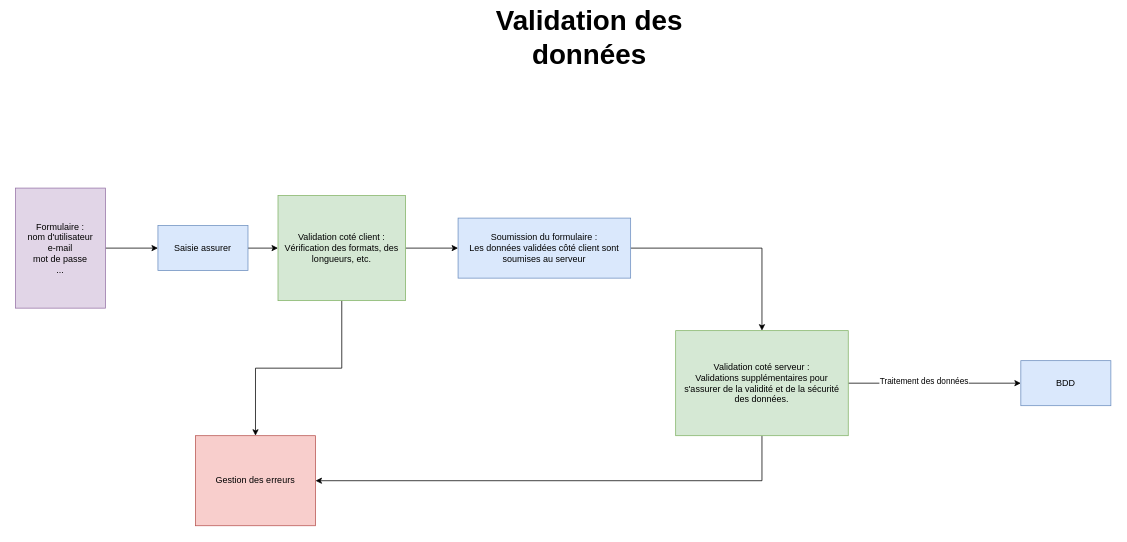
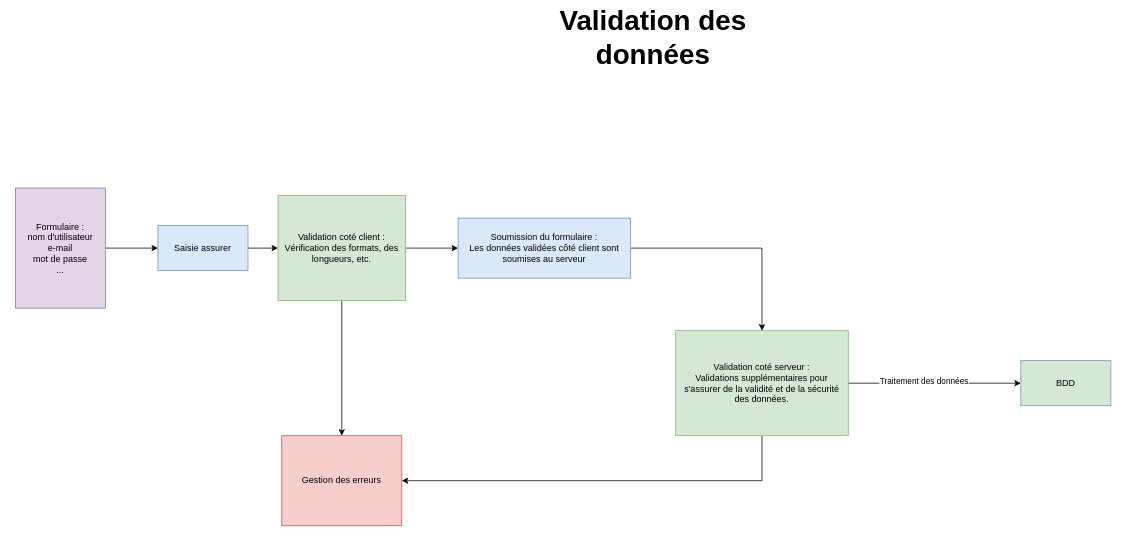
  <mxCell id="0" />
  <mxCell id="1" parent="0" />
  <mxCell id="2" style="edgeStyle=orthogonalEdgeStyle;rounded=0;orthogonalLoop=1;jettySize=auto;html=1;exitX=1;exitY=0.5;exitDx=0;exitDy=0;entryX=0;entryY=0.5;entryDx=0;entryDy=0;" edge="1" parent="1" source="3" target="9"><mxGeometry relative="1" as="geometry" /></mxCell>
  <mxCell id="3" value="Saisie assurer" style="rounded=0;whiteSpace=wrap;html=1;fillColor=#dae8fc;strokeColor=#6c8ebf;" parent="1" vertex="1"><mxGeometry x="210" y="300" width="120" height="60" as="geometry" /></mxCell>
- <mxCell id="4" value="Validation des données" style="text;html=1;align=center;verticalAlign=middle;whiteSpace=wrap;rounded=0;fontSize=37;fontStyle=1" vertex="1" parent="1"><mxGeometry x="605" y="20" width="360" height="60" as="geometry" /></mxCell>
+ <mxCell id="4" value="Validation des données" style="text;html=1;align=center;verticalAlign=middle;whiteSpace=wrap;rounded=0;fontSize=37;fontStyle=1" vertex="1" parent="1"><mxGeometry x="690" y="20" width="360" height="60" as="geometry" /></mxCell>
  <mxCell id="5" style="edgeStyle=orthogonalEdgeStyle;rounded=0;orthogonalLoop=1;jettySize=auto;html=1;exitX=1;exitY=0.5;exitDx=0;exitDy=0;entryX=0;entryY=0.5;entryDx=0;entryDy=0;" edge="1" parent="1" source="6" target="3"><mxGeometry relative="1" as="geometry" /></mxCell>
  <mxCell id="6" value="&lt;div&gt;Formulaire :&lt;/div&gt;&lt;div&gt;nom d'utilisateur&lt;/div&gt;&lt;div&gt;e-mail&lt;/div&gt;&lt;div&gt;mot de passe&lt;/div&gt;&lt;div&gt;...&lt;br&gt;&lt;/div&gt;" style="rounded=0;whiteSpace=wrap;html=1;fillColor=#e1d5e7;strokeColor=#9673a6;" vertex="1" parent="1"><mxGeometry x="20" y="250" width="120" height="160" as="geometry" /></mxCell>
  <mxCell id="7" style="edgeStyle=orthogonalEdgeStyle;rounded=0;orthogonalLoop=1;jettySize=auto;html=1;exitX=0.5;exitY=1;exitDx=0;exitDy=0;entryX=0.5;entryY=0;entryDx=0;entryDy=0;" edge="1" parent="1" source="9" target="10"><mxGeometry relative="1" as="geometry" /></mxCell>
  <mxCell id="8" style="edgeStyle=orthogonalEdgeStyle;rounded=0;orthogonalLoop=1;jettySize=auto;html=1;exitX=1;exitY=0.5;exitDx=0;exitDy=0;entryX=0;entryY=0.5;entryDx=0;entryDy=0;" edge="1" parent="1" source="9" target="16"><mxGeometry relative="1" as="geometry" /></mxCell>
  <mxCell id="9" value="&lt;div&gt;Validation coté client :&lt;/div&gt;&lt;div&gt;Vérification des formats, des longueurs, etc.&lt;/div&gt;" style="rounded=0;whiteSpace=wrap;html=1;fillColor=#d5e8d4;strokeColor=#82b366;" vertex="1" parent="1"><mxGeometry x="370" y="260" width="170" height="140" as="geometry" /></mxCell>
- <mxCell id="10" value="Gestion des erreurs" style="rounded=0;whiteSpace=wrap;html=1;fillColor=#f8cecc;strokeColor=#b85450;" vertex="1" parent="1"><mxGeometry x="260" y="580" width="160" height="120" as="geometry" /></mxCell>
+ <mxCell id="10" value="Gestion des erreurs" style="rounded=0;whiteSpace=wrap;html=1;fillColor=#f8cecc;strokeColor=#b85450;" vertex="1" parent="1"><mxGeometry x="375" y="580" width="160" height="120" as="geometry" /></mxCell>
  <mxCell id="11" style="edgeStyle=orthogonalEdgeStyle;rounded=0;orthogonalLoop=1;jettySize=auto;html=1;exitX=0.5;exitY=1;exitDx=0;exitDy=0;entryX=1;entryY=0.5;entryDx=0;entryDy=0;" edge="1" parent="1" source="14" target="10"><mxGeometry relative="1" as="geometry" /></mxCell>
  <mxCell id="12" style="edgeStyle=orthogonalEdgeStyle;rounded=0;orthogonalLoop=1;jettySize=auto;html=1;exitX=1;exitY=0.5;exitDx=0;exitDy=0;" edge="1" parent="1" source="14" target="17"><mxGeometry relative="1" as="geometry" /></mxCell>
  <mxCell id="13" value="Traitement des données" style="edgeLabel;html=1;align=center;verticalAlign=middle;resizable=0;points=[];" vertex="1" connectable="0" parent="12"><mxGeometry x="-0.133" y="3" relative="1" as="geometry"><mxPoint as="offset" /></mxGeometry></mxCell>
  <mxCell id="14" value="&lt;div&gt;Validation coté serveur :&lt;/div&gt;&lt;div&gt;Validations supplémentaires pour s'assurer de la validité et de la sécurité des données.&lt;/div&gt;" style="rounded=0;whiteSpace=wrap;html=1;fillColor=#d5e8d4;strokeColor=#82b366;" vertex="1" parent="1"><mxGeometry x="900" y="440" width="230" height="140" as="geometry" /></mxCell>
  <mxCell id="15" style="edgeStyle=orthogonalEdgeStyle;rounded=0;orthogonalLoop=1;jettySize=auto;html=1;exitX=1;exitY=0.5;exitDx=0;exitDy=0;" edge="1" parent="1" source="16" target="14"><mxGeometry relative="1" as="geometry" /></mxCell>
  <mxCell id="16" value="&lt;div&gt;Soumission du formulaire :&lt;/div&gt;&lt;div&gt;Les données validées côté client sont soumises au serveur&lt;/div&gt;" style="rounded=0;whiteSpace=wrap;html=1;fillColor=#dae8fc;strokeColor=#6c8ebf;" vertex="1" parent="1"><mxGeometry x="610" y="290" width="230" height="80" as="geometry" /></mxCell>
- <mxCell id="17" value="BDD" style="rounded=0;whiteSpace=wrap;html=1;fillColor=#dae8fc;strokeColor=#6c8ebf;" vertex="1" parent="1"><mxGeometry x="1360" y="480" width="120" height="60" as="geometry" /></mxCell>
+ <mxCell id="17" value="BDD" style="rounded=0;whiteSpace=wrap;html=1;fillColor=#d5e8d4;strokeColor=#6c8ebf;" vertex="1" parent="1"><mxGeometry x="1360" y="480" width="120" height="60" as="geometry" /></mxCell>
